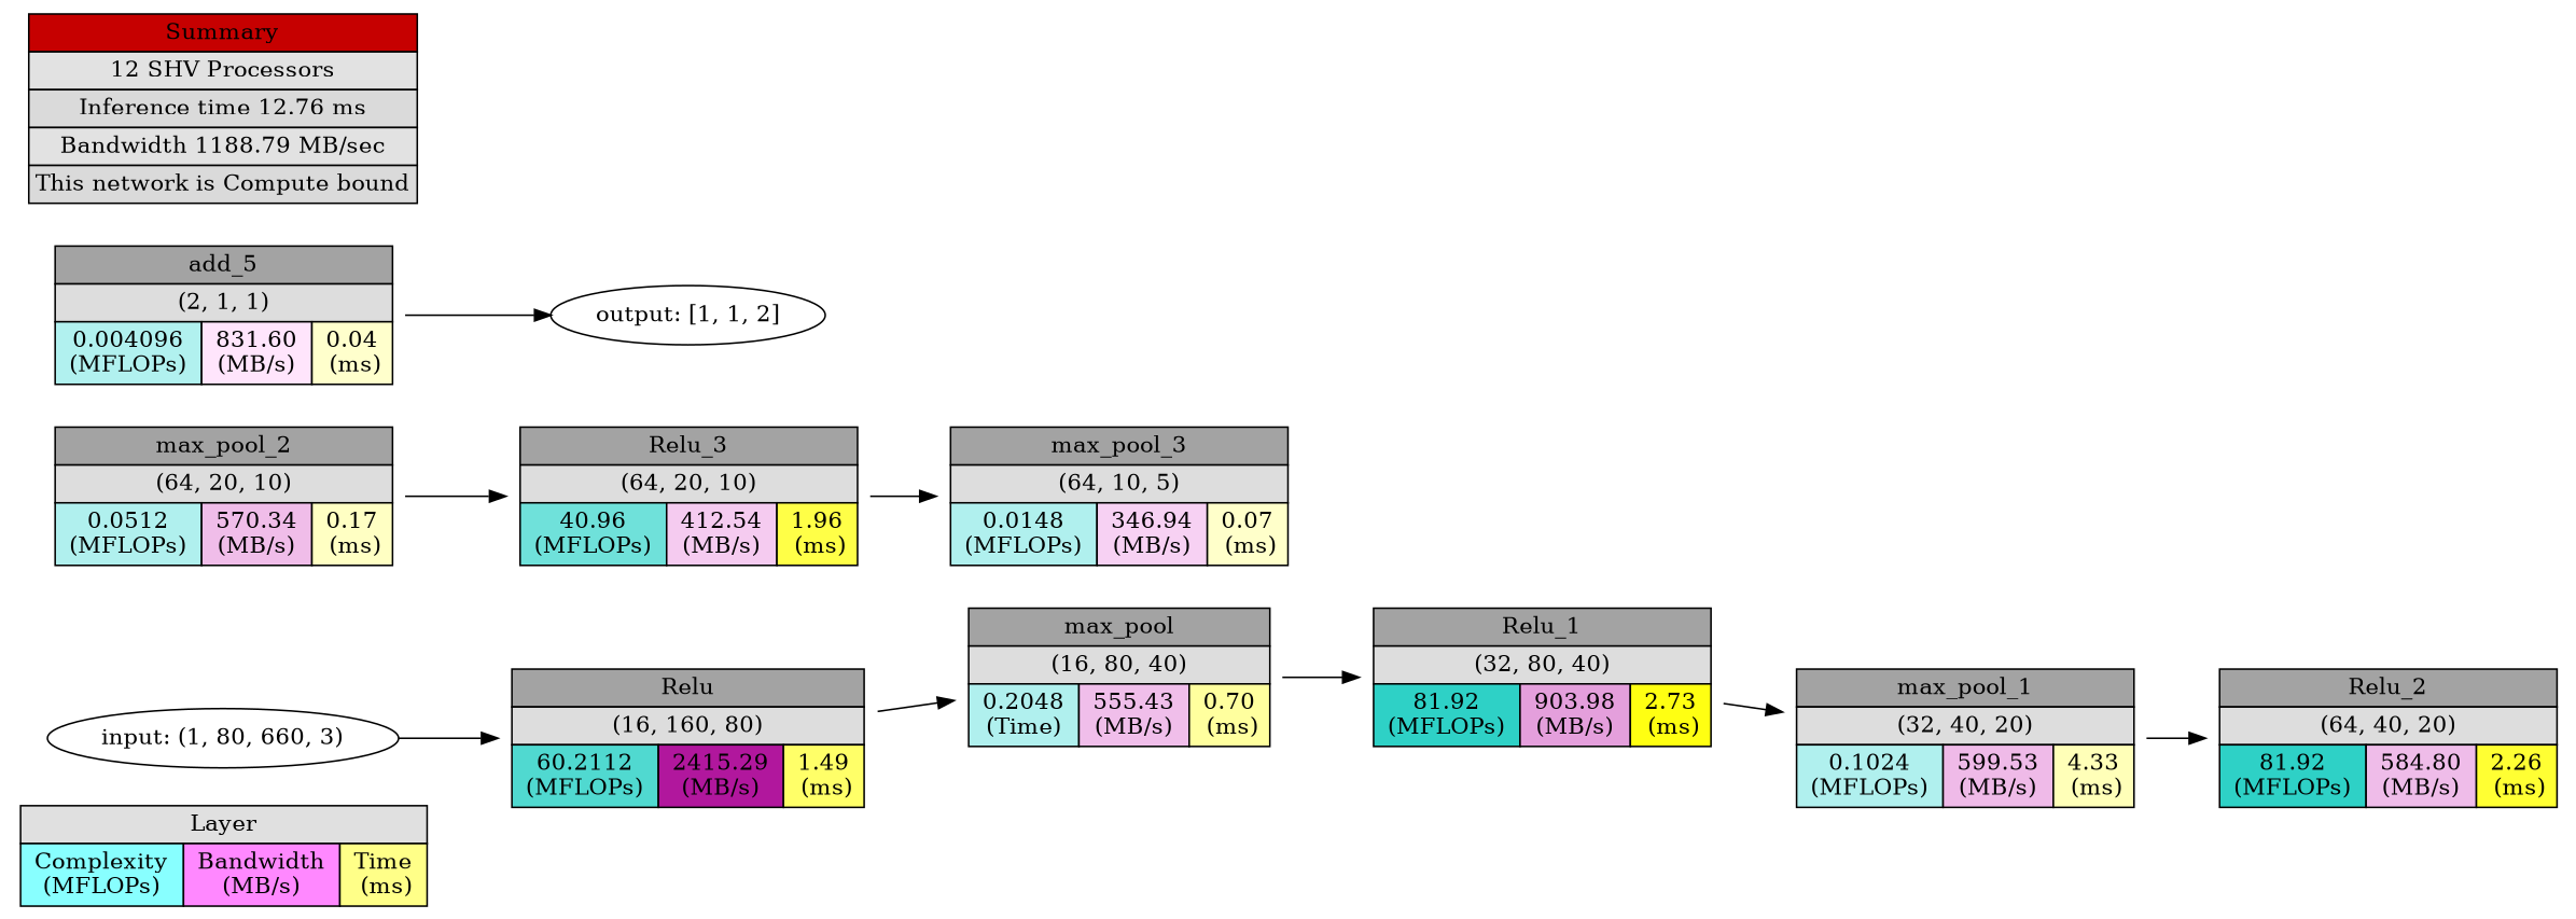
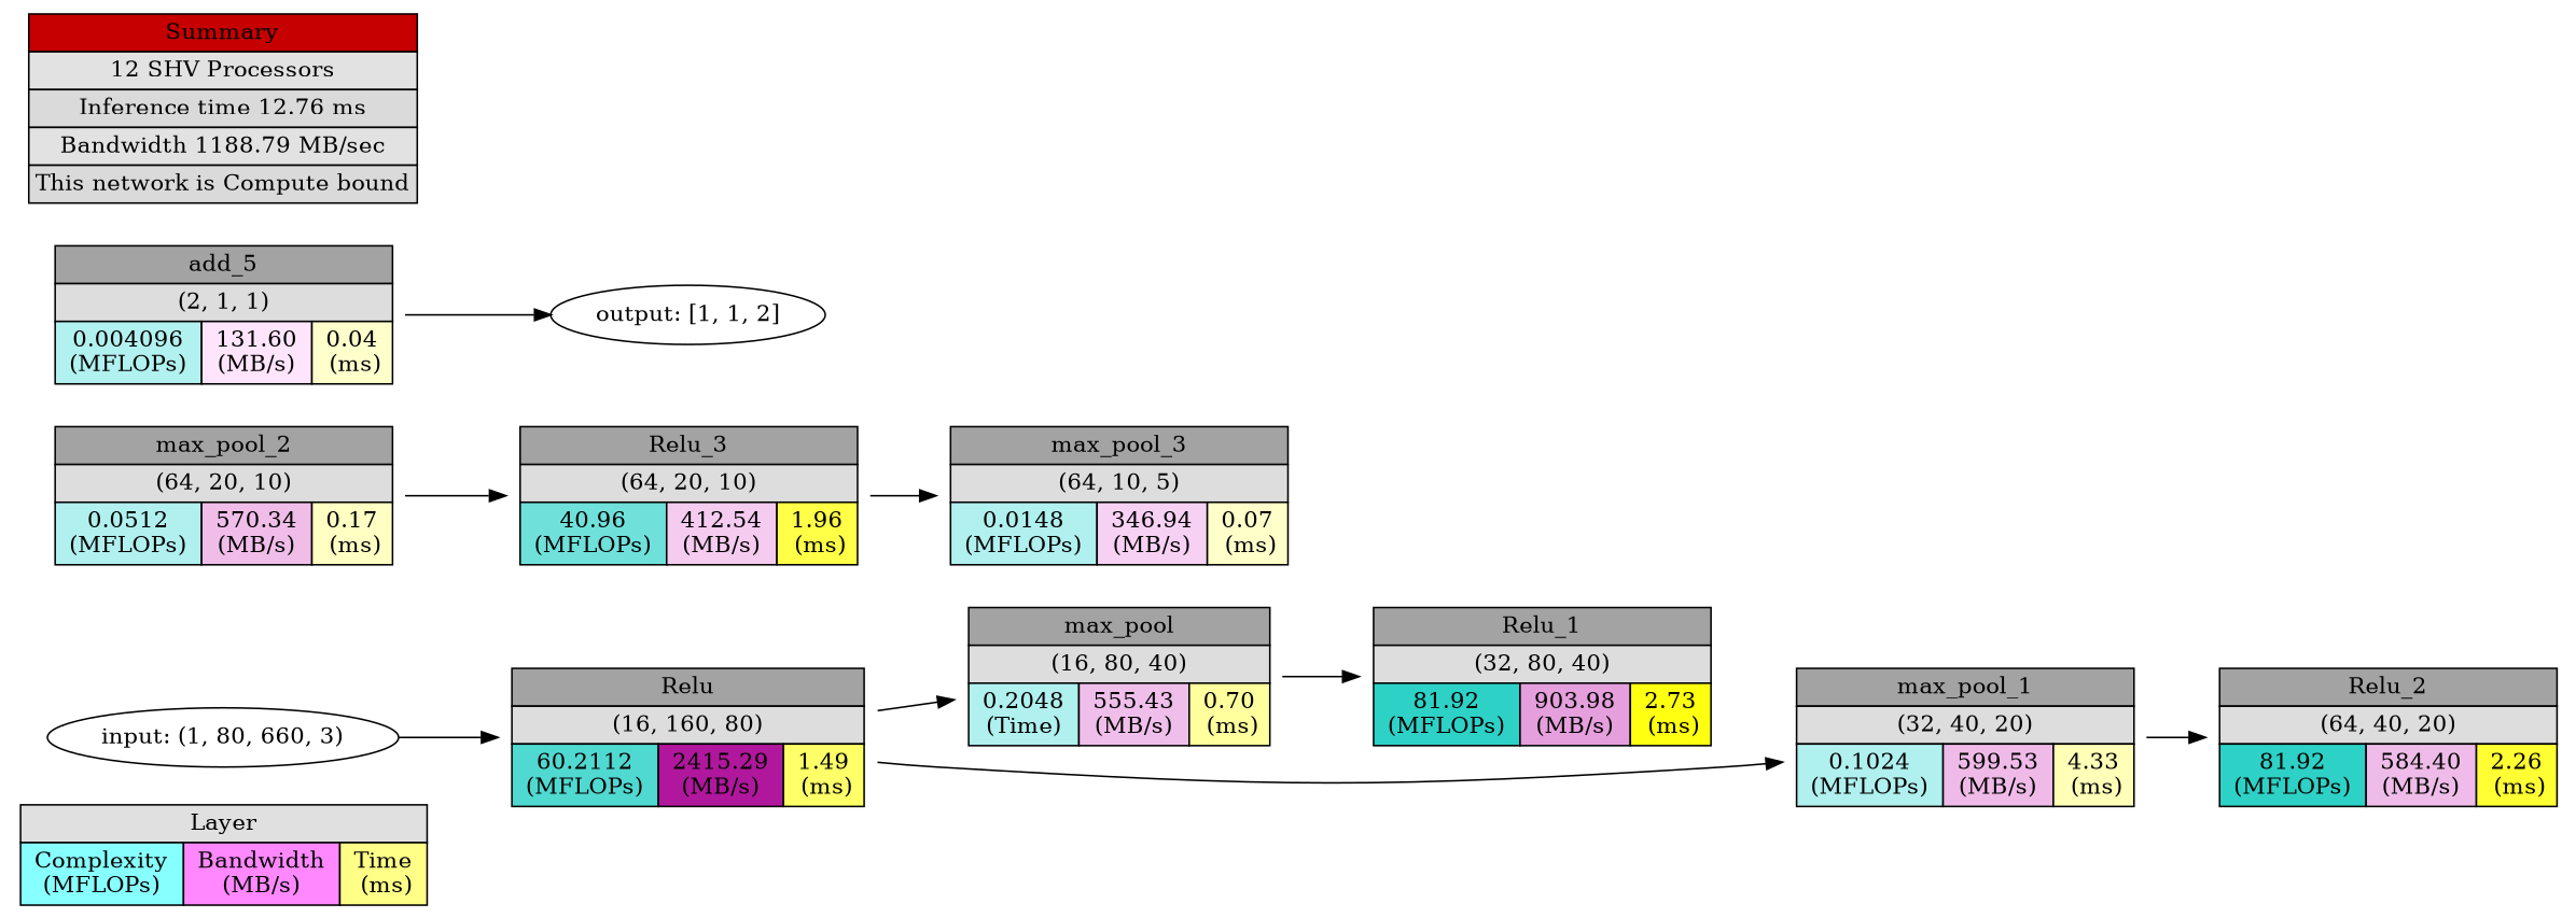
  digraph {
    rankdir=LR
    node [shape=plaintext]
    n1 [label=<<TABLE BORDER="0" CELLBORDER="1" CELLSPACING="0" CELLPADDING="3"> <TR><TD  BGCOLOR = "#E0E0E0" COLSPAN="3">Layer</TD></TR> <TR><TD BGCOLOR = "#88FFFF"> Complexity <br/> (MFLOPs) </TD> <TD BGCOLOR = "#FF88FF"> Bandwidth <br/> (MB/s) </TD> <TD BGCOLOR = "#FFFF88"> Time <br/> (ms)</TD></TR> </TABLE>>]
    n2 [label="input: (1, 80, 660, 3)" shape=""]
    n3 [label=< <TABLE BORDER="0" CELLBORDER="1" CELLSPACING="0" CELLPADDING="3"> <TR>     <TD  BGCOLOR = "#A3A3A3" COLSPAN="3">Relu</TD> </TR> <TR>     <TD  BGCOLOR = "#DDDDDD" COLSPAN="3">(16, 160, 80)</TD> </TR> <TR>     <TD BGCOLOR = "#50D9D0"> 60.2112 <br/> (MFLOPs) </TD>     <TD BGCOLOR = "#B1179D"> 2415.29 <br/> (MB/s) </TD>     <TD BGCOLOR = "#FFFF68"> 1.49 <br/> (ms)</TD> </TR> </TABLE>>]
    n4 [label=< <TABLE BORDER="0" CELLBORDER="1" CELLSPACING="0" CELLPADDING="3"> <TR>     <TD  BGCOLOR = "#A3A3A3" COLSPAN="3">max_pool</TD> </TR> <TR>     <TD  BGCOLOR = "#DDDDDD" COLSPAN="3">(16, 80, 40)</TD> </TR> <TR>     <TD BGCOLOR = "#B0F0EE"> 0.2048 <br/> (Time) </TD>     <TD BGCOLOR = "#F0BEEA"> 555.43 <br/> (MB/s) </TD>     <TD BGCOLOR = "#FFFF9E"> 0.70 <br/> (ms)</TD> </TR> </TABLE>>]
    n5 [label=< <TABLE BORDER="0" CELLBORDER="1" CELLSPACING="0" CELLPADDING="3"> <TR>     <TD  BGCOLOR = "#A3A3A3" COLSPAN="3">Relu_1</TD> </TR> <TR>     <TD  BGCOLOR = "#DDDDDD" COLSPAN="3">(32, 80, 40)</TD> </TR> <TR>     <TD BGCOLOR = "#2ED1C6"> 81.92 <br/> (MFLOPs) </TD>     <TD BGCOLOR = "#E49FDC"> 903.98 <br/> (MB/s) </TD>     <TD BGCOLOR = "#FFFF12"> 2.73 <br/> (ms)</TD> </TR> </TABLE>>]
    n6 [label=< <TABLE BORDER="0" CELLBORDER="1" CELLSPACING="0" CELLPADDING="3"> <TR>     <TD  BGCOLOR = "#A3A3A3" COLSPAN="3">max_pool_1</TD> </TR> <TR>     <TD  BGCOLOR = "#DDDDDD" COLSPAN="3">(32, 40, 20)</TD> </TR> <TR>     <TD BGCOLOR = "#B0F0EE"> 0.1024 <br/> (MFLOPs) </TD>     <TD BGCOLOR = "#EFBAE8"> 599.53 <br/> (MB/s) </TD>     <TD BGCOLOR = "#FFFFB8"> 4.33 <br/> (ms)</TD> </TR> </TABLE>>]
-   n7 [label=< <TABLE BORDER="0" CELLBORDER="1" CELLSPACING="0" CELLPADDING="3"> <TR>     <TD  BGCOLOR = "#A3A3A3" COLSPAN="3">Relu_2</TD> </TR> <TR>     <TD  BGCOLOR = "#DDDDDD" COLSPAN="3">(64, 40, 20)</TD> </TR> <TR>     <TD BGCOLOR = "#2ED1C6"> 81.92 <br/> (MFLOPs) </TD>     <TD BGCOLOR = "#EFBCE9"> 584.80 <br/> (MB/s) </TD>     <TD BGCOLOR = "#FFFF33"> 2.26 <br/> (ms)</TD> </TR> </TABLE>>]
+   n7 [label=< <TABLE BORDER="0" CELLBORDER="1" CELLSPACING="0" CELLPADDING="3"> <TR>     <TD  BGCOLOR = "#A3A3A3" COLSPAN="3">Relu_2</TD> </TR> <TR>     <TD  BGCOLOR = "#DDDDDD" COLSPAN="3">(64, 40, 20)</TD> </TR> <TR>     <TD BGCOLOR = "#2ED1C6"> 81.92 <br/> (MFLOPs) </TD>     <TD BGCOLOR = "#EFBCE9"> 584.40 <br/> (MB/s) </TD>     <TD BGCOLOR = "#FFFF33"> 2.26 <br/> (ms)</TD> </TR> </TABLE>>]
    n8 [label=< <TABLE BORDER="0" CELLBORDER="1" CELLSPACING="0" CELLPADDING="3"> <TR>     <TD  BGCOLOR = "#A3A3A3" COLSPAN="3">max_pool_2</TD> </TR> <TR>     <TD  BGCOLOR = "#DDDDDD" COLSPAN="3">(64, 20, 10)</TD> </TR> <TR>     <TD BGCOLOR = "#B0F0EE"> 0.0512 <br/> (MFLOPs) </TD>     <TD BGCOLOR = "#F0BDE9"> 570.34 <br/> (MB/s) </TD>     <TD BGCOLOR = "#FFFFC3"> 0.17 <br/> (ms)</TD> </TR> </TABLE>>]
    n9 [label=< <TABLE BORDER="0" CELLBORDER="1" CELLSPACING="0" CELLPADDING="3"> <TR>     <TD  BGCOLOR = "#A3A3A3" COLSPAN="3">Relu_3</TD> </TR> <TR>     <TD  BGCOLOR = "#DDDDDD" COLSPAN="3">(64, 20, 10)</TD> </TR> <TR>     <TD BGCOLOR = "#6FE1DA"> 40.96 <br/> (MFLOPs) </TD>     <TD BGCOLOR = "#F5CBF0"> 412.54 <br/> (MB/s) </TD>     <TD BGCOLOR = "#FFFF47"> 1.96 <br/> (ms)</TD> </TR> </TABLE>>]
    n10 [label=< <TABLE BORDER="0" CELLBORDER="1" CELLSPACING="0" CELLPADDING="3"> <TR>     <TD  BGCOLOR = "#A3A3A3" COLSPAN="3">max_pool_3</TD> </TR> <TR>     <TD  BGCOLOR = "#DDDDDD" COLSPAN="3">(64, 10, 5)</TD> </TR> <TR>     <TD BGCOLOR = "#B0F0EE"> 0.0148 <br/> (MFLOPs) </TD>     <TD BGCOLOR = "#F7D1F3"> 346.94 <br/> (MB/s) </TD>     <TD BGCOLOR = "#FFFFCA"> 0.07 <br/> (ms)</TD> </TR> </TABLE>>]
-   n11 [label=< <TABLE BORDER="0" CELLBORDER="1" CELLSPACING="0" CELLPADDING="3"> <TR>     <TD  BGCOLOR = "#A3A3A3" COLSPAN="3">add_5</TD> </TR> <TR>     <TD  BGCOLOR = "#DDDDDD" COLSPAN="3">(2, 1, 1)</TD> </TR> <TR>     <TD BGCOLOR = "#B1F1EF"> 0.004096 <br/> (MFLOPs) </TD>     <TD BGCOLOR = "#FFE5FC"> 831.60 <br/> (MB/s) </TD>     <TD BGCOLOR = "#FFFFCC"> 0.04 <br/> (ms)</TD> </TR> </TABLE>>]
+   n11 [label=< <TABLE BORDER="0" CELLBORDER="1" CELLSPACING="0" CELLPADDING="3"> <TR>     <TD  BGCOLOR = "#A3A3A3" COLSPAN="3">add_5</TD> </TR> <TR>     <TD  BGCOLOR = "#DDDDDD" COLSPAN="3">(2, 1, 1)</TD> </TR> <TR>     <TD BGCOLOR = "#B1F1EF"> 0.004096 <br/> (MFLOPs) </TD>     <TD BGCOLOR = "#FFE5FC"> 131.60 <br/> (MB/s) </TD>     <TD BGCOLOR = "#FFFFCC"> 0.04 <br/> (ms)</TD> </TR> </TABLE>>]
    n12 [label="output: [1, 1, 2]" shape=""]
    n13 [label=<<TABLE BORDER="0" CELLBORDER="1" CELLSPACING="0" CELLPADDING="3"> <TR><TD  BGCOLOR = "#C60000" COLSPAN="3">Summary</TD></TR> <TR><TD  BGCOLOR = "#E2E2E2" COLSPAN="3">12 SHV Processors</TD></TR> <TR><TD  BGCOLOR = "#DADADA" COLSPAN="3">Inference time 12.76 ms</TD></TR> <TR><TD  BGCOLOR = "#E2E2E2" COLSPAN="3">Bandwidth 1188.79 MB/sec</TD></TR> <TR><TD  BGCOLOR = "#DADADA" COLSPAN="3">This network is Compute bound</TD></TR> </TABLE>>]
    n2 -> n3
    n3 -> n4
    n4 -> n5
-   n5 -> n6
+   n3 -> n6
    n6 -> n7
    n8 -> n9
    n9 -> n10
    n11 -> n12
  }
